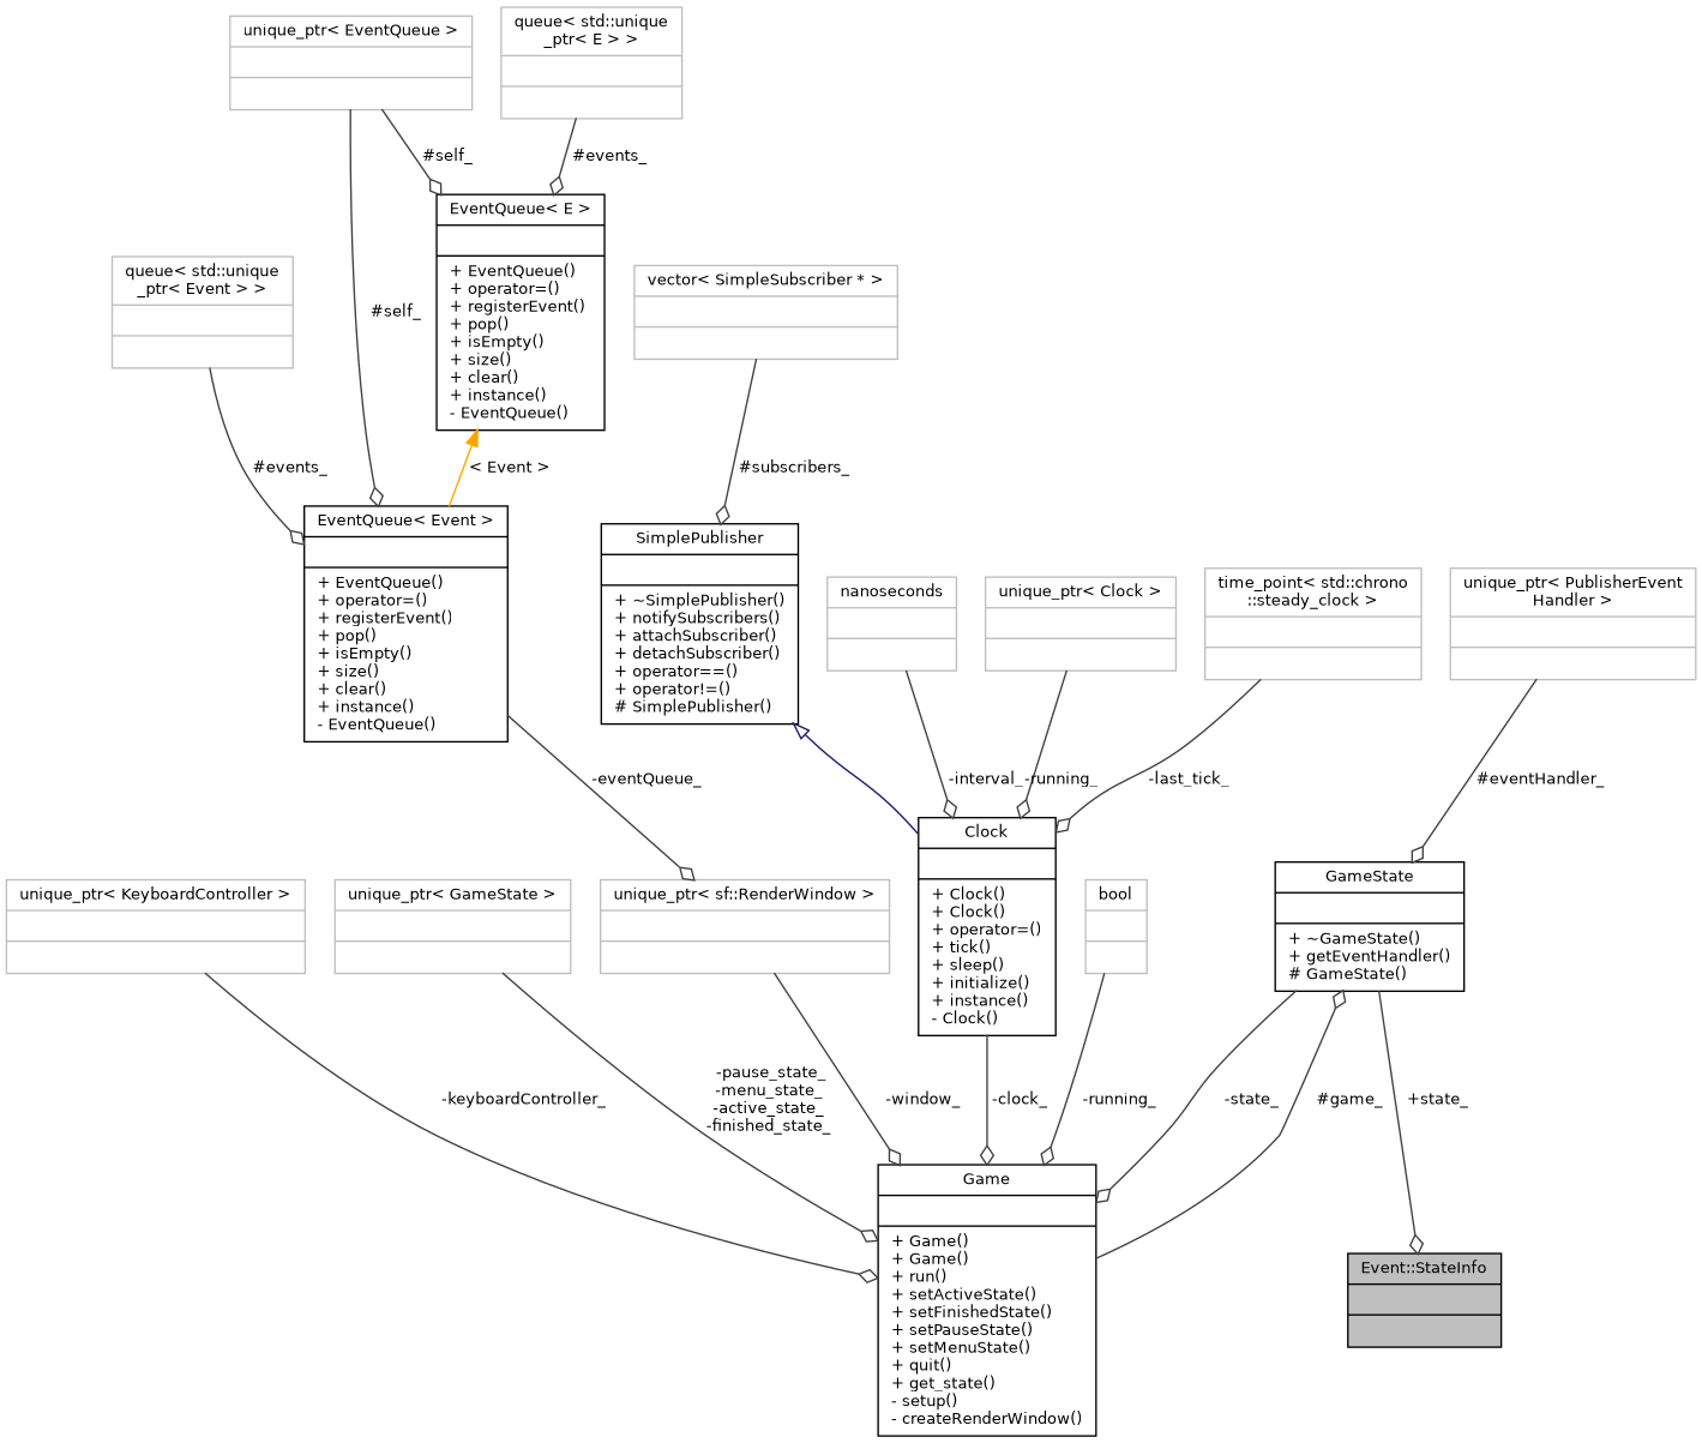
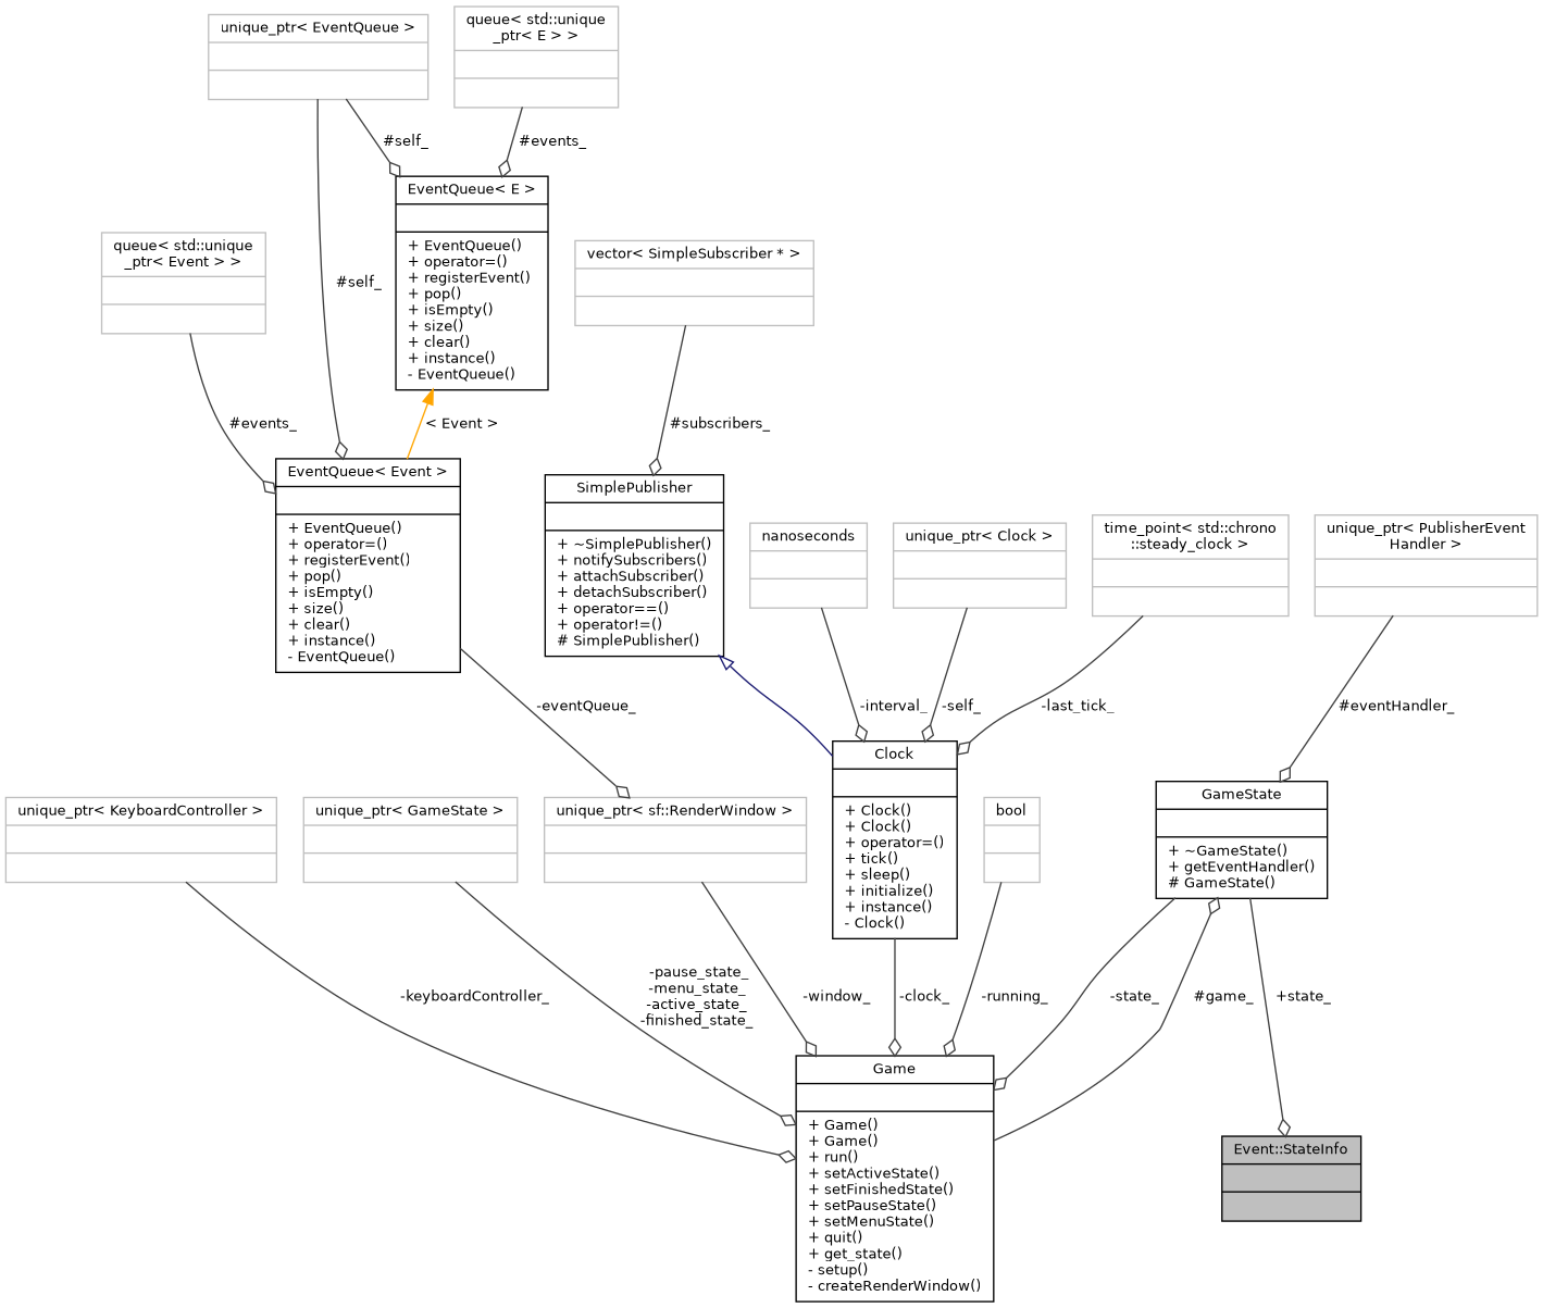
  digraph {
    node [color=grey75 fontname=Helvetica fontsize=10 shape=record]
    edge [arrowhead=odiamond color=grey25 fontname=Helvetica fontsize=10 labelfontname=Helvetica labelfontsize=10 style=solid]
    n1 [color=black fillcolor=grey75 fontcolor=black height=0.2 label="{Event::StateInfo\n||}" style=filled width=0.4]
    n2 [color=black height=0.2 label="{GameState\n||+ ~GameState()\l+ getEventHandler()\l# GameState()\l}" width=0.4]
    n3 [color=black height=0.2 label="{Game\n||+ Game()\l+ Game()\l+ run()\l+ setActiveState()\l+ setFinishedState()\l+ setPauseState()\l+ setMenuState()\l+ quit()\l+ get_state()\l- setup()\l- createRenderWindow()\l}" width=0.4]
    n4 [height=0.2 label="{unique_ptr\< KeyboardController \>\n||}" width=0.4]
    n5 [height=0.2 label="{unique_ptr\< GameState \>\n||}" width=0.4]
    n6 [height=0.2 label="{unique_ptr\< sf::RenderWindow \>\n||}" width=0.4]
    n7 [color=black height=0.2 label="{EventQueue\< Event \>\n||+ EventQueue()\l+ operator=()\l+ registerEvent()\l+ pop()\l+ isEmpty()\l+ size()\l+ clear()\l+ instance()\l- EventQueue()\l}" width=0.4]
    n8 [height=0.2 label="{queue\< std::unique\l_ptr\< Event \> \>\n||}" width=0.4]
    n9 [height=0.2 label="{unique_ptr\< EventQueue \>\n||}" width=0.4]
    n10 [color=black height=0.2 label="{EventQueue\< E \>\n||+ EventQueue()\l+ operator=()\l+ registerEvent()\l+ pop()\l+ isEmpty()\l+ size()\l+ clear()\l+ instance()\l- EventQueue()\l}" width=0.4]
    n11 [height=0.2 label="{queue\< std::unique\l_ptr\< E \> \>\n||}" width=0.4]
    n12 [color=black height=0.2 label="{Clock\n||+ Clock()\l+ Clock()\l+ operator=()\l+ tick()\l+ sleep()\l+ initialize()\l+ instance()\l- Clock()\l}" width=0.4]
    n13 [color=black height=0.2 label="{SimplePublisher\n||+ ~SimplePublisher()\l+ notifySubscribers()\l+ attachSubscriber()\l+ detachSubscriber()\l+ operator==()\l+ operator!=()\l# SimplePublisher()\l}" width=0.4]
    n14 [height=0.2 label="{vector\< SimpleSubscriber * \>\n||}" width=0.4]
    n15 [height=0.2 label="{nanoseconds\n||}" width=0.4]
    n16 [height=0.2 label="{unique_ptr\< Clock \>\n||}" width=0.4]
    n17 [height=0.2 label="{time_point\< std::chrono\l::steady_clock \>\n||}" width=0.4]
    n18 [height=0.2 label="{bool\n||}" width=0.4]
    n19 [height=0.2 label="{unique_ptr\< PublisherEvent\lHandler \>\n||}" width=0.4]
    n2 -> n1 [label=" +state_"]
    n2 -> n3 [label=" -state_"]
    n3 -> n2 [label=" #game_"]
    n4 -> n3 [label=" -keyboardController_"]
    n5 -> n3 [label=" -pause_state_\n-menu_state_\n-active_state_\n-finished_state_"]
    n6 -> n3 [label=" -window_"]
    n7 -> n6 [label=" -eventQueue_"]
    n8 -> n7 [label=" #events_"]
    n9 -> n7 [label=" #self_"]
    n9 -> n10 [label=" #self_"]
    n10 -> n7 [color=orange dir=back label=" \< Event \>" arrowhead=""]
    n11 -> n10 [label=" #events_"]
    n12 -> n3 [label=" -clock_"]
    n13 -> n12 [arrowtail=onormal color=midnightblue dir=back arrowhead=""]
    n14 -> n13 [label=" #subscribers_"]
    n15 -> n12 [label=" -interval_"]
-   n16 -> n12 [label=" -running_"]
+   n16 -> n12 [label=" -self_"]
    n17 -> n12 [label=" -last_tick_"]
    n18 -> n3 [label=" -running_"]
    n19 -> n2 [label=" #eventHandler_"]
  }
